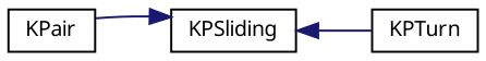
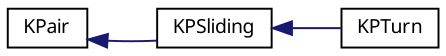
  digraph {
    rankdir=LR
    node [color=black fillcolor=white fontname="FreeSans.ttf" fontsize=10 shape=record style=filled]
    edge [color=midnightblue dir=back fontname="FreeSans.ttf" fontsize=10 labelfontname="FreeSans.ttf" labelfontsize=10 style=solid]
    n1 [height=0.2 label=KPair width=0.4]
    n2 [height=0.2 label=KPSliding width=0.4]
    n3 [height=0.2 label=KPTurn width=0.4]
-   n2 -> n1
+   n1 -> n2
    n2 -> n3
  }
